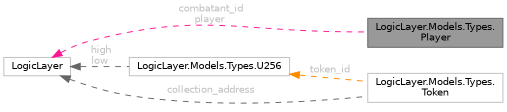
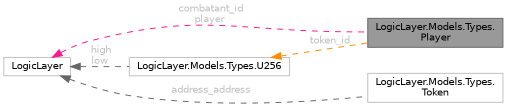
  digraph {
    rankdir=LR
    node [color=grey75 fillcolor=white fontname=Helvetica fontsize=10 shape=box style=filled]
    edge [color=gray40 dir=back fontcolor=grey fontname=Helvetica fontsize=10 labelfontname=Helvetica labelfontsize=10 style=dashed]
    n1 [color=gray40 fillcolor=grey60 fontcolor=black height=0.2 label="LogicLayer.Models.Types.\lPlayer" width=0.4]
    n2 [height=0.2 label=LogicLayer width=0.4]
    n3 [height=0.2 label="LogicLayer.Models.Types.\lToken" width=0.4]
    n4 [height=0.2 label="LogicLayer.Models.Types.U256" width=0.4]
    n2 -> n1 [color=deeppink label=" combatant_id\nplayer"]
-   n2 -> n3 [label=" collection_address"]
+   n2 -> n3 [label=" address_address"]
    n2 -> n4 [label=" high\nlow"]
-   n4 -> n3 [color=darkorange label=" token_id"]
+   n4 -> n1 [color=darkorange label=" token_id"]
  }
